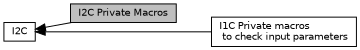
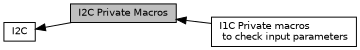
  digraph {
    rankdir=LR
    node [color=black fillcolor=white fontname=Helvetica fontsize=10 shape=box style=filled]
    edge [dir=back fontname=Helvetica fontsize=10 labelfontname=Helvetica labelfontsize=10 shape=plaintext style=solid]
    n1 [height=0.2 label=I2C width=0.4]
    n2 [fillcolor=grey75 fontcolor=black height=0.2 label="I2C Private Macros" width=0.4]
    n3 [height=0.2 label="I1C Private macros\l to check input parameters" width=0.4]
    n1 -> n2
-   n1 -> n3
+   n2 -> n3
  }
